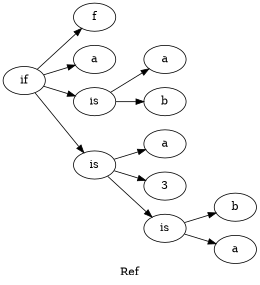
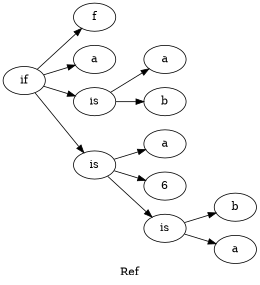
  digraph {
    label=Ref
    rankdir=LR
    n1 [label=f]
    n2 [label=if]
    n3 [label=a]
    n4 [label=is]
    n5 [label=is]
    n6 [label=a]
    n7 [label=b]
    n8 [label=a]
-   n9 [label=3]
+   n9 [label=6]
    n10 [label=is]
    n11 [label=b]
    n12 [label=a]
    n2 -> n1
    n2 -> n3
    n2 -> n4
    n2 -> n5
    n4 -> n6
    n4 -> n7
    n5 -> n8
    n5 -> n9
    n5 -> n10
    n10 -> n11
    n10 -> n12
  }
